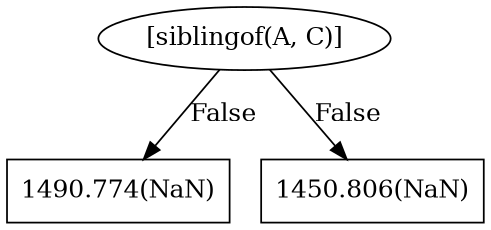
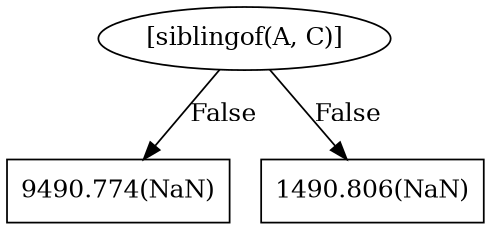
  digraph {
    node [shape=box]
    n1 [label="[siblingof(A, C)]" shape=""]
-   n2 [label="1490.774(NaN)"]
-   n3 [label="1450.806(NaN)"]
+   n2 [label="9490.774(NaN)"]
+   n3 [label="1490.806(NaN)"]
    n1 -> n2 [label=False]
    n1 -> n3 [label=False]
  }
